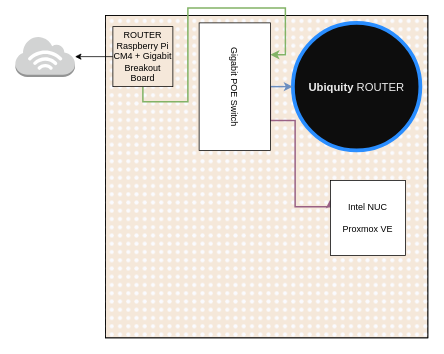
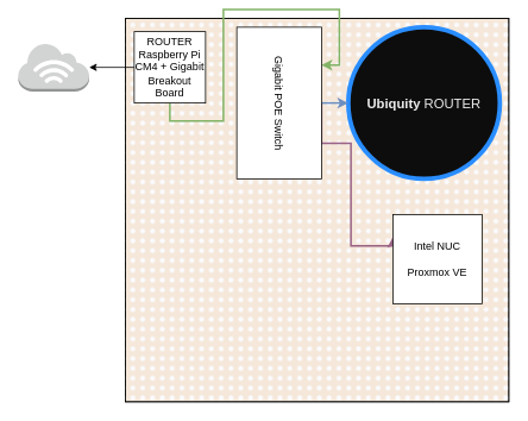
  <mxCell id="0" />
  <mxCell id="1" parent="0" />
  <mxCell id="2" value="" style="whiteSpace=wrap;html=1;aspect=fixed;fillStyle=solid;fillColor=#F5E8DA;" parent="1" vertex="1"><mxGeometry x="140" y="20" width="430" height="430" as="geometry" /></mxCell>
  <mxCell id="3" value="" style="whiteSpace=wrap;html=1;aspect=fixed;fillStyle=dots;fillColor=#FAFBFF;" parent="1" vertex="1"><mxGeometry x="140" y="20" width="430" height="430" as="geometry" /></mxCell>
  <mxCell id="4" style="edgeStyle=orthogonalEdgeStyle;rounded=0;orthogonalLoop=1;jettySize=auto;html=1;" parent="1" source="6" target="7" edge="1"><mxGeometry relative="1" as="geometry" /></mxCell>
  <mxCell id="5" style="edgeStyle=orthogonalEdgeStyle;rounded=0;orthogonalLoop=1;jettySize=auto;html=1;exitX=0.5;exitY=1;exitDx=0;exitDy=0;entryX=0.25;entryY=0;entryDx=0;entryDy=0;fillColor=#d5e8d4;strokeColor=#82b366;strokeWidth=2;gradientColor=#97d077;" parent="1" source="6" target="11" edge="1"><mxGeometry relative="1" as="geometry" /></mxCell>
- <mxCell id="6" value="&lt;div&gt;ROUTER&lt;/div&gt;&lt;div&gt;Raspberry Pi CM4 + Gigabit Breakout Board&lt;br&gt;&lt;/div&gt;" style="whiteSpace=wrap;html=1;aspect=fixed;fillColor=#f5e8da;" parent="1" vertex="1"><mxGeometry x="150" y="35" width="80" height="80" as="geometry" /></mxCell>
+ <mxCell id="6" value="&lt;div&gt;ROUTER&lt;/div&gt;&lt;div&gt;Raspberry Pi CM4 + Gigabit Breakout Board&lt;br&gt;&lt;/div&gt;" style="whiteSpace=wrap;html=1;aspect=fixed;" parent="1" vertex="1"><mxGeometry x="150" y="35" width="80" height="80" as="geometry" /></mxCell>
  <mxCell id="7" value="" style="outlineConnect=0;dashed=0;verticalLabelPosition=bottom;verticalAlign=top;align=center;html=1;shape=mxgraph.aws3.internet_3;fillColor=#D2D3D3;gradientColor=none;" parent="1" vertex="1"><mxGeometry x="20" y="48" width="79.5" height="54" as="geometry" /></mxCell>
  <mxCell id="8" value="&lt;font size=&quot;1&quot;&gt;&lt;b&gt;&lt;font style=&quot;font-size: 15px;&quot; color=&quot;#ededed&quot;&gt;Ubiquity &lt;/font&gt;&lt;/b&gt;&lt;font style=&quot;font-size: 15px;&quot; color=&quot;#ededed&quot;&gt;ROUTER&lt;/font&gt;&lt;b&gt;&lt;font style=&quot;font-size: 15px;&quot; color=&quot;#ededed&quot;&gt;&lt;br&gt;&lt;/font&gt;&lt;/b&gt;&lt;/font&gt;" style="ellipse;whiteSpace=wrap;html=1;aspect=fixed;fillColor=#0D0D0D;strokeColor=#298DFF;strokeWidth=5;" parent="1" vertex="1"><mxGeometry x="390" y="30" width="170" height="170" as="geometry" /></mxCell>
  <mxCell id="9" style="edgeStyle=orthogonalEdgeStyle;rounded=0;orthogonalLoop=1;jettySize=auto;html=1;exitX=0.5;exitY=0;exitDx=0;exitDy=0;entryX=0;entryY=0.25;entryDx=0;entryDy=0;fillColor=#e6d0de;strokeColor=#996185;gradientColor=#d5739d;strokeWidth=2;" parent="1" source="11" target="12" edge="1"><mxGeometry relative="1" as="geometry"><Array as="points"><mxPoint x="360" y="160" /><mxPoint x="393" y="160" /><mxPoint x="393" y="275" /></Array></mxGeometry></mxCell>
  <mxCell id="10" style="edgeStyle=orthogonalEdgeStyle;rounded=0;orthogonalLoop=1;jettySize=auto;html=1;exitX=0.5;exitY=0;exitDx=0;exitDy=0;entryX=0;entryY=0.5;entryDx=0;entryDy=0;strokeWidth=2;fillColor=#dae8fc;gradientColor=#7ea6e0;strokeColor=#6c8ebf;" parent="1" source="11" target="8" edge="1"><mxGeometry relative="1" as="geometry" /></mxCell>
  <mxCell id="11" value="Gigabit POE Switch" style="rounded=0;whiteSpace=wrap;html=1;rotation=90;" parent="1" vertex="1"><mxGeometry x="227.5" y="67.5" width="170" height="95" as="geometry" /></mxCell>
  <mxCell id="12" value="&lt;div&gt;Intel NUC&lt;/div&gt;&lt;div&gt;&lt;br&gt;&lt;/div&gt;&lt;div&gt;Proxmox VE&lt;br&gt;&lt;/div&gt;" style="whiteSpace=wrap;html=1;aspect=fixed;" parent="1" vertex="1"><mxGeometry x="440" y="240" width="100" height="100" as="geometry" /></mxCell>
